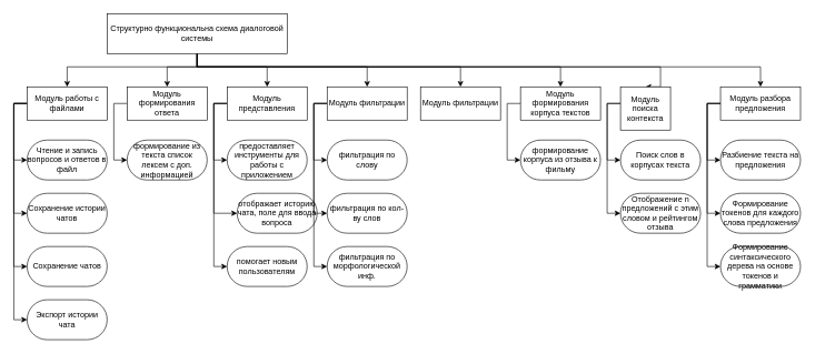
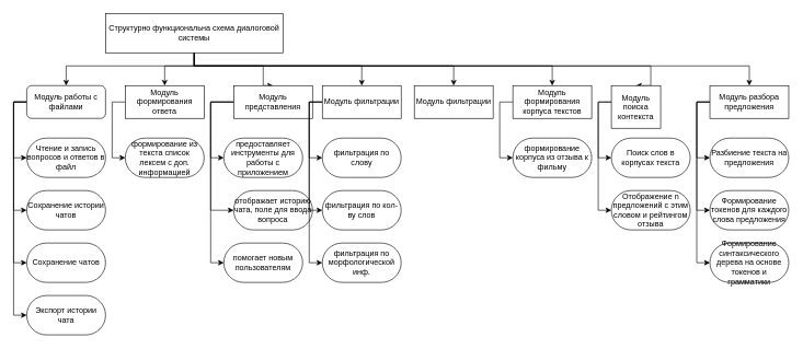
  <mxCell id="0" />
  <mxCell id="1" parent="0" />
  <mxCell id="2" style="edgeStyle=orthogonalEdgeStyle;rounded=0;orthogonalLoop=1;jettySize=auto;html=1;" edge="1" parent="1" source="10" target="15"><mxGeometry relative="1" as="geometry"><Array as="points"><mxPoint x="295" y="100" /><mxPoint x="100" y="100" /></Array></mxGeometry></mxCell>
  <mxCell id="3" style="edgeStyle=orthogonalEdgeStyle;rounded=0;orthogonalLoop=1;jettySize=auto;html=1;" edge="1" parent="1" source="10" target="20"><mxGeometry relative="1" as="geometry"><Array as="points"><mxPoint x="295" y="100" /><mxPoint x="250" y="100" /></Array></mxGeometry></mxCell>
  <mxCell id="4" style="edgeStyle=orthogonalEdgeStyle;rounded=0;orthogonalLoop=1;jettySize=auto;html=1;entryX=0.5;entryY=0;entryDx=0;entryDy=0;" edge="1" parent="1" source="10" target="25"><mxGeometry relative="1" as="geometry"><Array as="points"><mxPoint x="295" y="100" /><mxPoint x="400" y="100" /></Array></mxGeometry></mxCell>
  <mxCell id="5" style="edgeStyle=orthogonalEdgeStyle;rounded=0;orthogonalLoop=1;jettySize=auto;html=1;" edge="1" parent="1" source="10" target="31"><mxGeometry relative="1" as="geometry"><Array as="points"><mxPoint x="295" y="100" /><mxPoint x="550" y="100" /></Array></mxGeometry></mxCell>
  <mxCell id="6" style="edgeStyle=orthogonalEdgeStyle;rounded=0;orthogonalLoop=1;jettySize=auto;html=1;entryX=0.5;entryY=0;entryDx=0;entryDy=0;" edge="1" parent="1" source="10" target="36"><mxGeometry relative="1" as="geometry"><Array as="points"><mxPoint x="295" y="100" /><mxPoint x="690" y="100" /></Array></mxGeometry></mxCell>
  <mxCell id="7" style="edgeStyle=orthogonalEdgeStyle;rounded=0;orthogonalLoop=1;jettySize=auto;html=1;entryX=0.5;entryY=0;entryDx=0;entryDy=0;" edge="1" parent="1" source="10" target="38"><mxGeometry relative="1" as="geometry"><Array as="points"><mxPoint x="295" y="100" /><mxPoint x="840" y="100" /></Array></mxGeometry></mxCell>
  <mxCell id="8" style="edgeStyle=orthogonalEdgeStyle;rounded=0;orthogonalLoop=1;jettySize=auto;html=1;entryX=0.5;entryY=0;entryDx=0;entryDy=0;" edge="1" parent="1" source="10" target="43"><mxGeometry relative="1" as="geometry"><Array as="points"><mxPoint x="295" y="100" /><mxPoint x="990" y="100" /></Array></mxGeometry></mxCell>
  <mxCell id="9" style="edgeStyle=orthogonalEdgeStyle;rounded=0;orthogonalLoop=1;jettySize=auto;html=1;entryX=0.5;entryY=0;entryDx=0;entryDy=0;" edge="1" parent="1" source="10" target="49"><mxGeometry relative="1" as="geometry"><Array as="points"><mxPoint x="295" y="100" /><mxPoint x="1140" y="100" /></Array></mxGeometry></mxCell>
  <mxCell id="10" value="Структурно функциональна схема диалоговой системы" style="rounded=0;whiteSpace=wrap;html=1;" vertex="1" parent="1"><mxGeometry x="160" y="20" width="270" height="60" as="geometry" /></mxCell>
  <mxCell id="11" style="edgeStyle=orthogonalEdgeStyle;rounded=0;orthogonalLoop=1;jettySize=auto;html=1;entryX=0;entryY=0.5;entryDx=0;entryDy=0;" edge="1" parent="1" source="15" target="16"><mxGeometry relative="1" as="geometry"><Array as="points"><mxPoint x="20" y="155" /><mxPoint x="20" y="240" /></Array></mxGeometry></mxCell>
  <mxCell id="12" style="edgeStyle=orthogonalEdgeStyle;rounded=0;orthogonalLoop=1;jettySize=auto;html=1;entryX=0;entryY=0.5;entryDx=0;entryDy=0;" edge="1" parent="1" source="15" target="17"><mxGeometry relative="1" as="geometry"><Array as="points"><mxPoint x="20" y="155" /><mxPoint x="20" y="320" /></Array></mxGeometry></mxCell>
  <mxCell id="13" style="edgeStyle=orthogonalEdgeStyle;rounded=0;orthogonalLoop=1;jettySize=auto;html=1;entryX=0;entryY=0.5;entryDx=0;entryDy=0;" edge="1" parent="1" source="15" target="18"><mxGeometry relative="1" as="geometry"><Array as="points"><mxPoint x="20" y="155" /><mxPoint x="20" y="400" /></Array></mxGeometry></mxCell>
  <mxCell id="14" style="edgeStyle=orthogonalEdgeStyle;rounded=0;orthogonalLoop=1;jettySize=auto;html=1;entryX=0;entryY=0.5;entryDx=0;entryDy=0;" edge="1" parent="1" source="15" target="39"><mxGeometry relative="1" as="geometry"><Array as="points"><mxPoint x="20" y="155" /><mxPoint x="20" y="480" /></Array></mxGeometry></mxCell>
- <mxCell id="15" value="Модуль работы с файлами" style="rounded=0;whiteSpace=wrap;html=1;" vertex="1" parent="1"><mxGeometry x="40" y="130" width="120" height="50" as="geometry" /></mxCell>
+ <mxCell id="15" value="Модуль работы с файлами" style="whiteSpace=wrap;html=1;rounded=1;" vertex="1" parent="1"><mxGeometry x="40" y="130" width="120" height="50" as="geometry" /></mxCell>
  <mxCell id="16" value="Чтение и запись вопросов и ответов в файл" style="rounded=1;whiteSpace=wrap;html=1;arcSize=50;" vertex="1" parent="1"><mxGeometry x="40" y="210" width="120" height="60" as="geometry" /></mxCell>
  <mxCell id="17" value="Сохранение истории чатов" style="rounded=1;whiteSpace=wrap;html=1;arcSize=50;" vertex="1" parent="1"><mxGeometry x="40" y="290" width="120" height="60" as="geometry" /></mxCell>
  <mxCell id="18" value="Сохранение чатов" style="rounded=1;whiteSpace=wrap;html=1;arcSize=50;" vertex="1" parent="1"><mxGeometry x="40" y="370" width="120" height="60" as="geometry" /></mxCell>
  <mxCell id="19" style="edgeStyle=orthogonalEdgeStyle;rounded=0;orthogonalLoop=1;jettySize=auto;html=1;entryX=0;entryY=0.5;entryDx=0;entryDy=0;" edge="1" parent="1" source="20" target="21"><mxGeometry relative="1" as="geometry"><Array as="points"><mxPoint x="170" y="155" /><mxPoint x="170" y="240" /></Array></mxGeometry></mxCell>
  <mxCell id="20" value="Модуль формирования ответа" style="rounded=0;whiteSpace=wrap;html=1;" vertex="1" parent="1"><mxGeometry x="190" y="130" width="120" height="50" as="geometry" /></mxCell>
  <mxCell id="21" value="формирование из текста список лексем с доп. информацией" style="rounded=1;whiteSpace=wrap;html=1;arcSize=50;" vertex="1" parent="1"><mxGeometry x="190" y="210" width="120" height="60" as="geometry" /></mxCell>
  <mxCell id="22" style="edgeStyle=orthogonalEdgeStyle;rounded=0;orthogonalLoop=1;jettySize=auto;html=1;entryX=0;entryY=0.5;entryDx=0;entryDy=0;" edge="1" parent="1" source="25" target="26"><mxGeometry relative="1" as="geometry"><Array as="points"><mxPoint x="320" y="155" /><mxPoint x="320" y="240" /></Array></mxGeometry></mxCell>
  <mxCell id="23" style="edgeStyle=orthogonalEdgeStyle;rounded=0;orthogonalLoop=1;jettySize=auto;html=1;entryX=0;entryY=0.5;entryDx=0;entryDy=0;" edge="1" parent="1" source="25" target="27"><mxGeometry relative="1" as="geometry"><Array as="points"><mxPoint x="320" y="155" /><mxPoint x="320" y="320" /></Array></mxGeometry></mxCell>
  <mxCell id="24" style="edgeStyle=orthogonalEdgeStyle;rounded=0;orthogonalLoop=1;jettySize=auto;html=1;entryX=0;entryY=0.5;entryDx=0;entryDy=0;" edge="1" parent="1" source="25" target="35"><mxGeometry relative="1" as="geometry"><Array as="points"><mxPoint x="320" y="155" /><mxPoint x="320" y="400" /></Array></mxGeometry></mxCell>
- <mxCell id="25" value="Модуль представления" style="rounded=0;whiteSpace=wrap;html=1;" vertex="1" parent="1"><mxGeometry x="340" y="130" width="120" height="50" as="geometry" /></mxCell>
+ <mxCell id="25" value="Модуль представления" style="rounded=0;whiteSpace=wrap;html=1;" vertex="1" parent="1"><mxGeometry x="355" y="130" width="120" height="50" as="geometry" /></mxCell>
  <mxCell id="26" value="предоставляет инструменты для работы с приложением" style="rounded=1;whiteSpace=wrap;html=1;arcSize=50;" vertex="1" parent="1"><mxGeometry x="340" y="210" width="120" height="60" as="geometry" /></mxCell>
  <mxCell id="27" value="отображает историю чата, поле для ввода вопроса" style="rounded=1;whiteSpace=wrap;html=1;arcSize=50;" vertex="1" parent="1"><mxGeometry x="355" y="290" width="120" height="60" as="geometry" /></mxCell>
  <mxCell id="28" style="edgeStyle=orthogonalEdgeStyle;rounded=0;orthogonalLoop=1;jettySize=auto;html=1;entryX=0;entryY=0.5;entryDx=0;entryDy=0;" edge="1" parent="1" source="31" target="32"><mxGeometry relative="1" as="geometry"><Array as="points"><mxPoint x="470" y="155" /><mxPoint x="470" y="240" /></Array></mxGeometry></mxCell>
  <mxCell id="29" style="edgeStyle=orthogonalEdgeStyle;rounded=0;orthogonalLoop=1;jettySize=auto;html=1;entryX=0;entryY=0.5;entryDx=0;entryDy=0;" edge="1" parent="1" source="31" target="33"><mxGeometry relative="1" as="geometry"><Array as="points"><mxPoint x="470" y="155" /><mxPoint x="470" y="320" /></Array></mxGeometry></mxCell>
  <mxCell id="30" style="edgeStyle=orthogonalEdgeStyle;rounded=0;orthogonalLoop=1;jettySize=auto;html=1;entryX=0;entryY=0.5;entryDx=0;entryDy=0;" edge="1" parent="1" source="31" target="34"><mxGeometry relative="1" as="geometry"><Array as="points"><mxPoint x="470" y="155" /><mxPoint x="470" y="400" /></Array></mxGeometry></mxCell>
  <mxCell id="31" value="Модуль фильтрации" style="rounded=0;whiteSpace=wrap;html=1;" vertex="1" parent="1"><mxGeometry x="490" y="130" width="120" height="50" as="geometry" /></mxCell>
  <mxCell id="32" value="фильтрация по слову" style="rounded=1;whiteSpace=wrap;html=1;arcSize=50;" vertex="1" parent="1"><mxGeometry x="490" y="210" width="120" height="60" as="geometry" /></mxCell>
  <mxCell id="33" value="фильтрация по кол-ву слов" style="rounded=1;whiteSpace=wrap;html=1;arcSize=50;" vertex="1" parent="1"><mxGeometry x="490" y="290" width="120" height="60" as="geometry" /></mxCell>
  <mxCell id="34" value="фильтрация по морфологической инф." style="rounded=1;whiteSpace=wrap;html=1;arcSize=50;" vertex="1" parent="1"><mxGeometry x="490" y="370" width="120" height="60" as="geometry" /></mxCell>
  <mxCell id="35" value="помогает новым пользователям" style="rounded=1;whiteSpace=wrap;html=1;arcSize=50;" vertex="1" parent="1"><mxGeometry x="340" y="370" width="120" height="60" as="geometry" /></mxCell>
  <mxCell id="36" value="Модуль фильтрации" style="rounded=0;whiteSpace=wrap;html=1;" vertex="1" parent="1"><mxGeometry x="630" y="130" width="120" height="50" as="geometry" /></mxCell>
  <mxCell id="37" style="edgeStyle=orthogonalEdgeStyle;rounded=0;orthogonalLoop=1;jettySize=auto;html=1;entryX=0;entryY=0.5;entryDx=0;entryDy=0;exitX=0;exitY=0.5;exitDx=0;exitDy=0;" edge="1" parent="1" source="38" target="40"><mxGeometry relative="1" as="geometry"><Array as="points"><mxPoint x="760" y="155" /><mxPoint x="760" y="240" /></Array></mxGeometry></mxCell>
  <mxCell id="38" value="Модуль формирования корпуса текстов" style="rounded=0;whiteSpace=wrap;html=1;" vertex="1" parent="1"><mxGeometry x="780" y="130" width="120" height="50" as="geometry" /></mxCell>
  <mxCell id="39" value="Экспорт истории чата" style="rounded=1;whiteSpace=wrap;html=1;arcSize=50;" vertex="1" parent="1"><mxGeometry x="40" y="450" width="120" height="60" as="geometry" /></mxCell>
  <mxCell id="40" value="формирование корпуса из отзыва к фильму" style="rounded=1;whiteSpace=wrap;html=1;arcSize=50;" vertex="1" parent="1"><mxGeometry x="780" y="210" width="120" height="60" as="geometry" /></mxCell>
  <mxCell id="41" style="edgeStyle=orthogonalEdgeStyle;rounded=0;orthogonalLoop=1;jettySize=auto;html=1;entryX=0;entryY=0.5;entryDx=0;entryDy=0;" edge="1" parent="1" source="43" target="44"><mxGeometry relative="1" as="geometry"><Array as="points"><mxPoint x="910" y="155" /><mxPoint x="910" y="240" /></Array></mxGeometry></mxCell>
  <mxCell id="42" style="edgeStyle=orthogonalEdgeStyle;rounded=0;orthogonalLoop=1;jettySize=auto;html=1;entryX=0;entryY=0.5;entryDx=0;entryDy=0;" edge="1" parent="1" source="43" target="45"><mxGeometry relative="1" as="geometry"><Array as="points"><mxPoint x="910" y="155" /><mxPoint x="910" y="320" /></Array></mxGeometry></mxCell>
  <mxCell id="43" value="Модуль поиска контекста" style="rounded=0;whiteSpace=wrap;html=1;" vertex="1" parent="1"><mxGeometry x="930" y="130" width="75" height="65" as="geometry" /></mxCell>
  <mxCell id="44" value="Поиск слов в корпусах текста" style="rounded=1;whiteSpace=wrap;html=1;arcSize=50;" vertex="1" parent="1"><mxGeometry x="930" y="210" width="120" height="60" as="geometry" /></mxCell>
  <mxCell id="45" value="Отображение n предложений с этим словом и рейтингом отзыва" style="rounded=1;whiteSpace=wrap;html=1;arcSize=50;" vertex="1" parent="1"><mxGeometry x="930" y="290" width="120" height="60" as="geometry" /></mxCell>
  <mxCell id="46" style="edgeStyle=orthogonalEdgeStyle;rounded=0;orthogonalLoop=1;jettySize=auto;html=1;entryX=0;entryY=0.5;entryDx=0;entryDy=0;" edge="1" parent="1" source="49" target="50"><mxGeometry relative="1" as="geometry"><Array as="points"><mxPoint x="1060" y="155" /><mxPoint x="1060" y="240" /></Array></mxGeometry></mxCell>
  <mxCell id="47" style="edgeStyle=orthogonalEdgeStyle;rounded=0;orthogonalLoop=1;jettySize=auto;html=1;entryX=0;entryY=0.5;entryDx=0;entryDy=0;" edge="1" parent="1" source="49" target="51"><mxGeometry relative="1" as="geometry"><Array as="points"><mxPoint x="1060" y="155" /><mxPoint x="1060" y="320" /></Array></mxGeometry></mxCell>
  <mxCell id="48" style="edgeStyle=orthogonalEdgeStyle;rounded=0;orthogonalLoop=1;jettySize=auto;html=1;entryX=0;entryY=0.5;entryDx=0;entryDy=0;" edge="1" parent="1" source="49" target="52"><mxGeometry relative="1" as="geometry"><Array as="points"><mxPoint x="1060" y="155" /><mxPoint x="1060" y="400" /></Array></mxGeometry></mxCell>
  <mxCell id="49" value="Модуль разбора предложения" style="rounded=0;whiteSpace=wrap;html=1;" vertex="1" parent="1"><mxGeometry x="1080" y="130" width="120" height="50" as="geometry" /></mxCell>
  <mxCell id="50" value="Разбиение текста на предложения" style="rounded=1;whiteSpace=wrap;html=1;arcSize=50;" vertex="1" parent="1"><mxGeometry x="1080" y="210" width="120" height="60" as="geometry" /></mxCell>
  <mxCell id="51" value="Формирование токенов для каждого слова предложения" style="rounded=1;whiteSpace=wrap;html=1;arcSize=50;" vertex="1" parent="1"><mxGeometry x="1080" y="290" width="120" height="60" as="geometry" /></mxCell>
  <mxCell id="52" value="Формирование синтаксического дерева на основе токенов и грамматики" style="rounded=1;whiteSpace=wrap;html=1;arcSize=50;" vertex="1" parent="1"><mxGeometry x="1080" y="370" width="120" height="60" as="geometry" /></mxCell>
